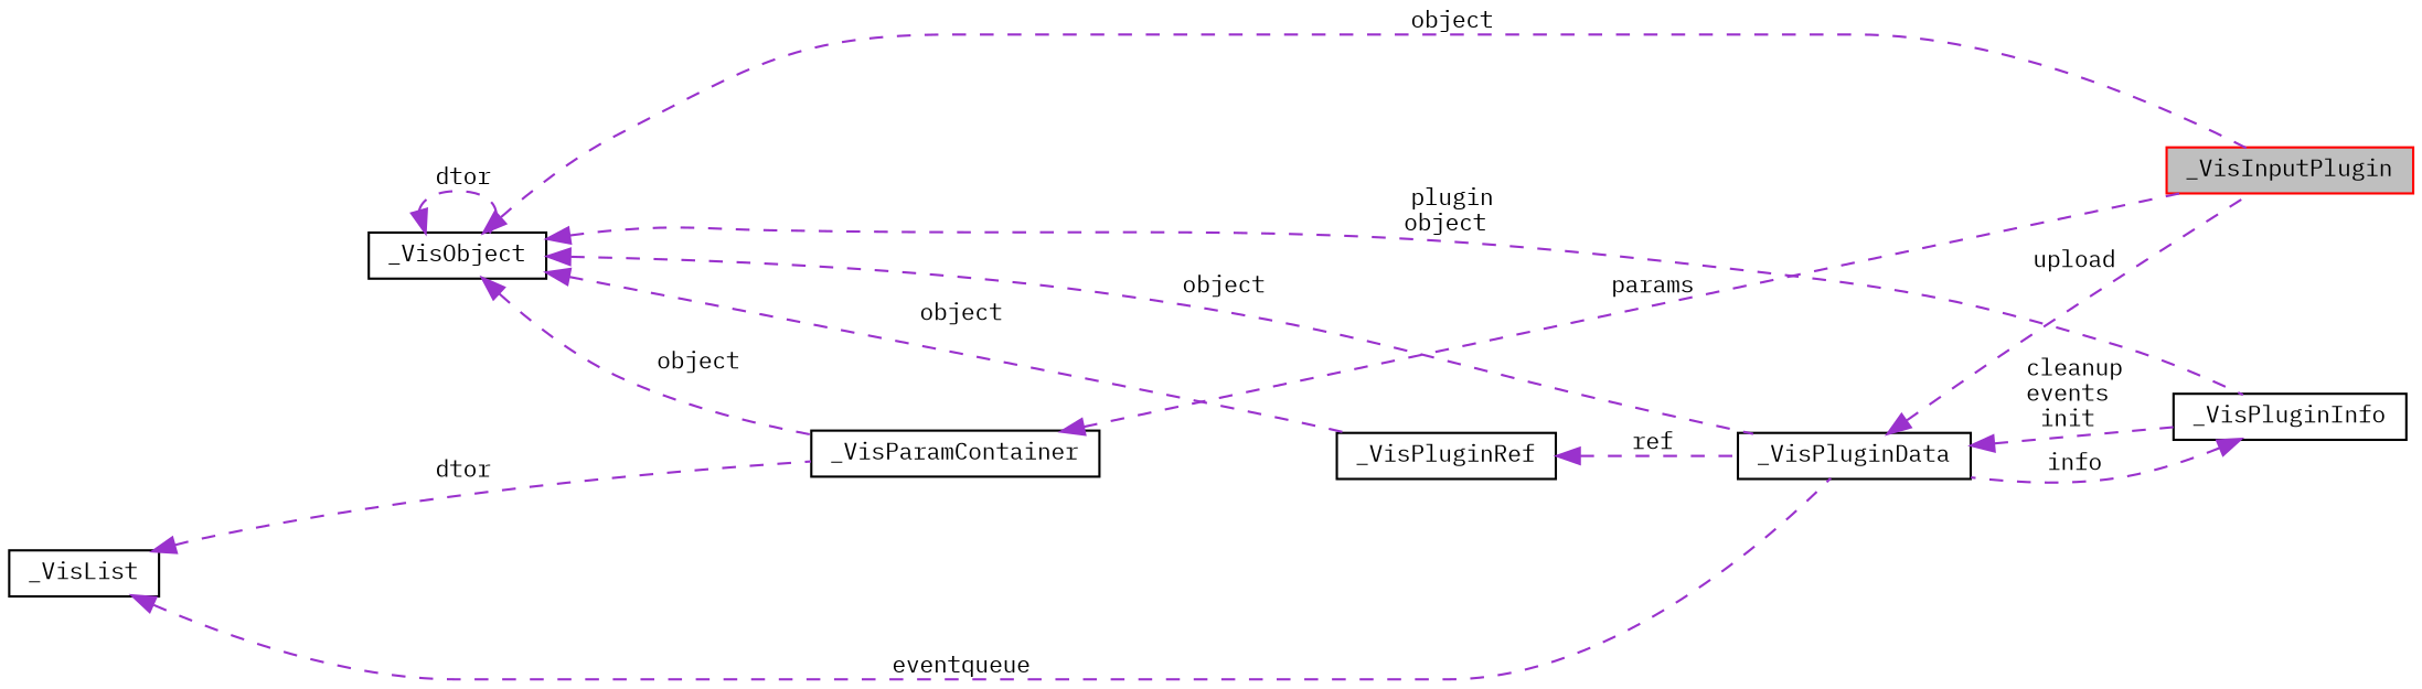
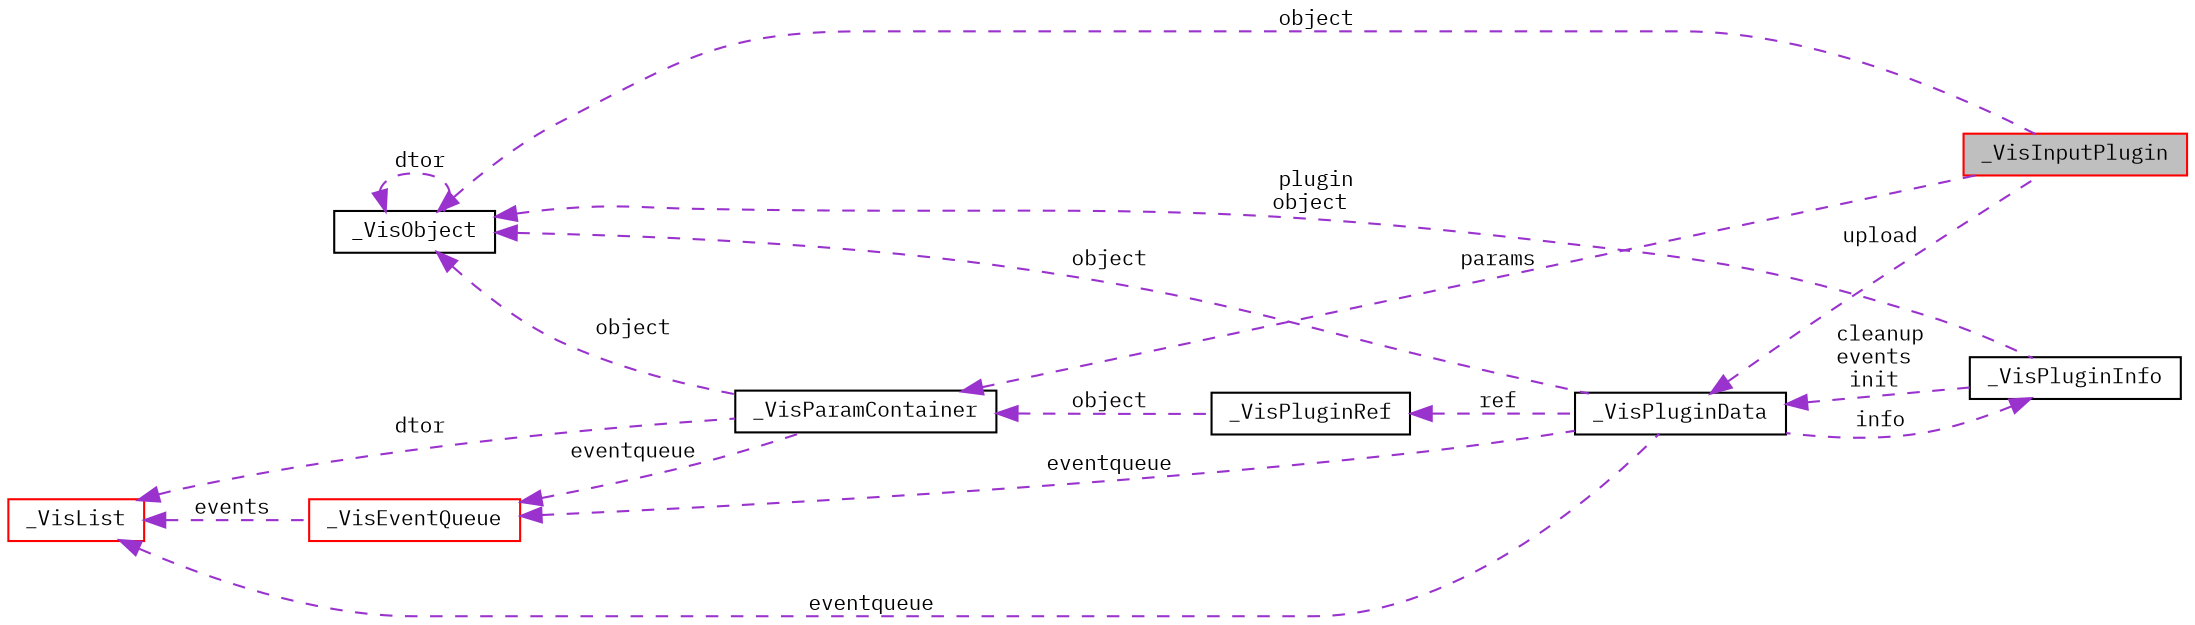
  digraph {
    fontname="IBM Plex Mono"
    rankdir=LR
    node [color=black fillcolor=white fontname="IBM Plex Mono" fontsize=10 shape=record style=filled]
    edge [color=darkorchid3 dir=back fontname="IBM Plex Mono" fontsize=10 labelfontname=Helvetica labelfontsize=10 style=dashed]
    n1 [color=red fillcolor=grey75 fontcolor=black height=0.2 label=_VisInputPlugin width=0.4]
    n2 [height=0.2 label=_VisPluginData width=0.4]
    n3 [height=0.2 label=_VisPluginInfo width=0.4]
    n4 [height=0.2 label=_VisParamContainer width=0.4]
-   n6 [height=0.2 label=_VisList width=0.4]
+   n5 [color=red height=0.2 label=_VisEventQueue width=0.4]
+   n6 [color=red height=0.2 label=_VisList width=0.4]
    n7 [height=0.2 label=_VisObject width=0.4]
    n8 [height=0.2 label=_VisPluginRef width=0.4]
    n2 -> n1 [label=" upload"]
    n2 -> n3 [label=" cleanup\nevents\ninit"]
    n3 -> n2 [label=" info"]
    n4 -> n1 [label=" params"]
+   n5 -> n2 [label=" eventqueue"]
+   n5 -> n4 [label=" eventqueue"]
    n6 -> n2 [label=" eventqueue"]
    n6 -> n4 [label=" dtor"]
+   n6 -> n5 [label=" events"]
    n7 -> n1 [label=" object"]
    n7 -> n2 [label=" object"]
    n7 -> n3 [label=" plugin\nobject"]
    n7 -> n4 [label=" object"]
    n7 -> n7 [label=" dtor"]
-   n7 -> n8 [label=" object"]
+   n4 -> n8 [label=" object"]
    n8 -> n2 [label=" ref"]
  }
